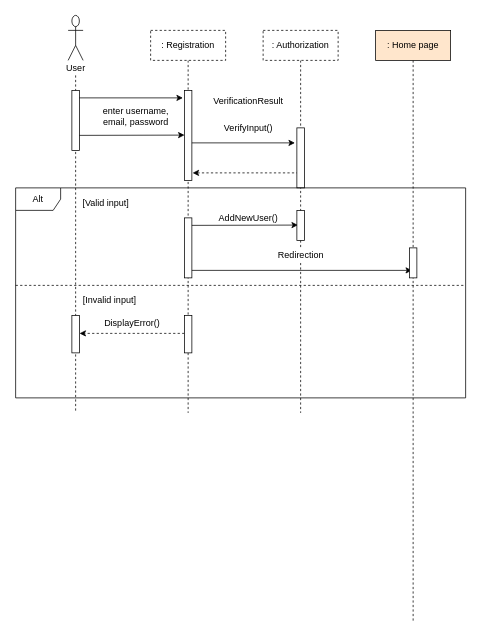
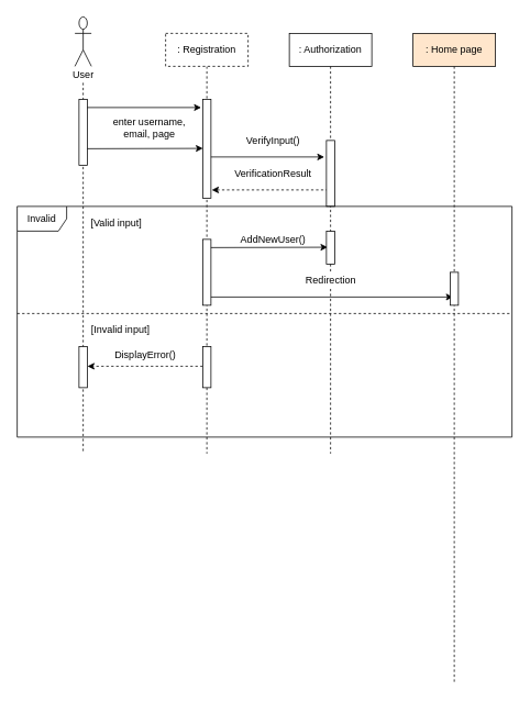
  <mxCell id="0" />
  <mxCell id="1" parent="0" />
  <mxCell id="2" style="edgeStyle=orthogonalEdgeStyle;rounded=0;orthogonalLoop=1;jettySize=auto;html=1;endArrow=none;endFill=0;dashed=1;" edge="1" parent="1" source="36"><mxGeometry relative="1" as="geometry"><mxPoint x="100" y="550" as="targetPoint" /><mxPoint x="99.5" y="-150.5" as="sourcePoint" /><Array as="points" /></mxGeometry></mxCell>
  <mxCell id="3" value="" style="shape=umlActor;verticalLabelPosition=bottom;verticalAlign=top;html=1;outlineConnect=0;" vertex="1" parent="1"><mxGeometry x="90" y="20" width="20" height="60" as="geometry" /></mxCell>
  <mxCell id="4" style="edgeStyle=orthogonalEdgeStyle;rounded=0;orthogonalLoop=1;jettySize=auto;html=1;endArrow=none;endFill=0;dashed=1;" edge="1" parent="1" source="5"><mxGeometry relative="1" as="geometry"><mxPoint x="250" y="550" as="targetPoint" /></mxGeometry></mxCell>
  <mxCell id="5" value=": Registration" style="rounded=0;whiteSpace=wrap;html=1;dashed=1;" vertex="1" parent="1"><mxGeometry x="200" y="40" width="100" height="40" as="geometry" /></mxCell>
  <mxCell id="6" style="edgeStyle=orthogonalEdgeStyle;rounded=0;orthogonalLoop=1;jettySize=auto;html=1;endArrow=none;endFill=0;dashed=1;" edge="1" parent="1" source="7"><mxGeometry relative="1" as="geometry"><mxPoint x="550" y="830" as="targetPoint" /><Array as="points"><mxPoint x="550" y="811" /></Array></mxGeometry></mxCell>
  <mxCell id="7" value=": Home page" style="rounded=0;whiteSpace=wrap;html=1;fillColor=#ffe6cc;" vertex="1" parent="1"><mxGeometry x="500" y="40" width="100" height="40" as="geometry" /></mxCell>
  <mxCell id="8" style="edgeStyle=orthogonalEdgeStyle;rounded=0;orthogonalLoop=1;jettySize=auto;html=1;endArrow=none;endFill=0;dashed=1;" edge="1" parent="1" source="9"><mxGeometry relative="1" as="geometry"><mxPoint x="400" y="550" as="targetPoint" /></mxGeometry></mxCell>
- <mxCell id="9" value=": Authorization" style="rounded=0;whiteSpace=wrap;html=1;dashed=1;" vertex="1" parent="1"><mxGeometry x="350" y="40" width="100" height="40" as="geometry" /></mxCell>
+ <mxCell id="9" value=": Authorization" style="rounded=0;whiteSpace=wrap;html=1;" vertex="1" parent="1"><mxGeometry x="350" y="40" width="100" height="40" as="geometry" /></mxCell>
  <mxCell id="10" value="" style="endArrow=classic;html=1;" edge="1" parent="1"><mxGeometry width="50" height="50" relative="1" as="geometry"><mxPoint x="100" y="130" as="sourcePoint" /><mxPoint x="243" y="130" as="targetPoint" /></mxGeometry></mxCell>
  <mxCell id="11" value="" style="endArrow=classic;html=1;entryX=0.02;entryY=0.497;entryDx=0;entryDy=0;entryPerimeter=0;" edge="1" parent="1" target="23"><mxGeometry width="50" height="50" relative="1" as="geometry"><mxPoint x="100" y="180" as="sourcePoint" /><mxPoint x="250" y="180" as="targetPoint" /></mxGeometry></mxCell>
  <mxCell id="12" value="" style="endArrow=none;html=1;startArrow=classic;startFill=1;endFill=0;dashed=1;" edge="1" parent="1"><mxGeometry width="50" height="50" relative="1" as="geometry"><mxPoint x="256" y="230" as="sourcePoint" /><mxPoint x="400" y="230" as="targetPoint" /></mxGeometry></mxCell>
  <mxCell id="13" value="" style="endArrow=classic;html=1;entryX=-0.26;entryY=0.25;entryDx=0;entryDy=0;entryPerimeter=0;" edge="1" parent="1" target="24"><mxGeometry width="50" height="50" relative="1" as="geometry"><mxPoint x="250" y="190" as="sourcePoint" /><mxPoint x="400" y="190" as="targetPoint" /></mxGeometry></mxCell>
- <mxCell id="14" value="enter username,&lt;br&gt;email, password" style="text;html=1;align=center;verticalAlign=middle;resizable=0;points=[];autosize=1;strokeColor=none;" vertex="1" parent="1"><mxGeometry x="130" y="140" width="100" height="30" as="geometry" /></mxCell>
+ <mxCell id="14" value="enter username,&lt;br&gt;email, page" style="text;html=1;align=center;verticalAlign=middle;resizable=0;points=[];autosize=1;strokeColor=none;" vertex="1" parent="1"><mxGeometry x="130" y="140" width="100" height="30" as="geometry" /></mxCell>
  <mxCell id="15" value="VerifyInput()" style="text;html=1;align=center;verticalAlign=middle;resizable=0;points=[];autosize=1;strokeColor=none;" vertex="1" parent="1"><mxGeometry x="290" y="160" width="80" height="20" as="geometry" /></mxCell>
- <mxCell id="16" value="VerificationResult" style="text;html=1;align=center;verticalAlign=middle;resizable=0;points=[];autosize=1;strokeColor=none;" vertex="1" parent="1"><mxGeometry x="275" y="125" width="110" height="20" as="geometry" /></mxCell>
+ <mxCell id="16" value="VerificationResult" style="text;html=1;align=center;verticalAlign=middle;resizable=0;points=[];autosize=1;strokeColor=none;" vertex="1" parent="1"><mxGeometry x="275" y="200" width="110" height="20" as="geometry" /></mxCell>
  <mxCell id="17" value="" style="endArrow=classic;html=1;entryX=0.14;entryY=0.49;entryDx=0;entryDy=0;entryPerimeter=0;" edge="1" parent="1" target="25"><mxGeometry width="50" height="50" relative="1" as="geometry"><mxPoint x="250" y="300" as="sourcePoint" /><mxPoint x="400" y="300" as="targetPoint" /></mxGeometry></mxCell>
  <mxCell id="18" value="[Valid input]" style="text;html=1;align=center;verticalAlign=middle;resizable=0;points=[];autosize=1;strokeColor=none;" vertex="1" parent="1"><mxGeometry x="100" y="260" width="80" height="20" as="geometry" /></mxCell>
  <mxCell id="19" value="AddNewUser()" style="text;html=1;align=center;verticalAlign=middle;resizable=0;points=[];autosize=1;strokeColor=none;" vertex="1" parent="1"><mxGeometry x="285" y="280" width="90" height="20" as="geometry" /></mxCell>
  <mxCell id="20" value="" style="endArrow=classic;html=1;" edge="1" parent="1"><mxGeometry width="50" height="50" relative="1" as="geometry"><mxPoint x="251.5" y="360" as="sourcePoint" /><mxPoint x="548.5" y="360" as="targetPoint" /></mxGeometry></mxCell>
  <mxCell id="21" value="Redirection" style="text;html=1;align=center;verticalAlign=middle;resizable=0;points=[];autosize=1;fillColor=#ffffff;" vertex="1" parent="1"><mxGeometry x="360" y="330" width="80" height="20" as="geometry" /></mxCell>
  <mxCell id="22" value="" style="html=1;points=[];perimeter=orthogonalPerimeter;fillColor=#ffffff;" vertex="1" parent="1"><mxGeometry x="95" y="120" width="10" height="80" as="geometry" /></mxCell>
  <mxCell id="23" value="" style="html=1;points=[];perimeter=orthogonalPerimeter;fillColor=#ffffff;" vertex="1" parent="1"><mxGeometry x="245" y="120" width="10" height="120" as="geometry" /></mxCell>
  <mxCell id="24" value="" style="html=1;points=[];perimeter=orthogonalPerimeter;fillColor=#ffffff;" vertex="1" parent="1"><mxGeometry x="395" y="170" width="10" height="80" as="geometry" /></mxCell>
  <mxCell id="25" value="" style="html=1;points=[];perimeter=orthogonalPerimeter;fillColor=#ffffff;" vertex="1" parent="1"><mxGeometry x="395" y="280" width="10" height="40" as="geometry" /></mxCell>
  <mxCell id="26" value="" style="html=1;points=[];perimeter=orthogonalPerimeter;fillColor=#ffffff;" vertex="1" parent="1"><mxGeometry x="245" y="290" width="10" height="80" as="geometry" /></mxCell>
  <mxCell id="27" value="" style="html=1;points=[];perimeter=orthogonalPerimeter;fillColor=#ffffff;" vertex="1" parent="1"><mxGeometry x="545" y="330" width="10" height="40" as="geometry" /></mxCell>
  <mxCell id="28" value="[Invalid input]" style="text;html=1;align=center;verticalAlign=middle;resizable=0;points=[];autosize=1;strokeColor=none;" vertex="1" parent="1"><mxGeometry x="100" y="390" width="90" height="20" as="geometry" /></mxCell>
  <mxCell id="29" value="" style="html=1;points=[];perimeter=orthogonalPerimeter;fillColor=#ffffff;" vertex="1" parent="1"><mxGeometry x="95" y="420" width="10" height="50" as="geometry" /></mxCell>
  <mxCell id="30" style="edgeStyle=orthogonalEdgeStyle;rounded=0;orthogonalLoop=1;jettySize=auto;html=1;startArrow=none;startFill=0;endArrow=classic;endFill=1;entryX=1.02;entryY=0.48;entryDx=0;entryDy=0;entryPerimeter=0;dashed=1;" edge="1" parent="1" source="31" target="29"><mxGeometry relative="1" as="geometry"><mxPoint x="110" y="435" as="targetPoint" /><Array as="points"><mxPoint x="160" y="444" /><mxPoint x="160" y="444" /></Array></mxGeometry></mxCell>
  <mxCell id="31" value="" style="html=1;points=[];perimeter=orthogonalPerimeter;fillColor=#ffffff;" vertex="1" parent="1"><mxGeometry x="245" y="420" width="10" height="50" as="geometry" /></mxCell>
  <mxCell id="32" value="DisplayError()" style="text;html=1;align=center;verticalAlign=middle;resizable=0;points=[];autosize=1;strokeColor=none;" vertex="1" parent="1"><mxGeometry x="130" y="420" width="90" height="20" as="geometry" /></mxCell>
  <mxCell id="33" value="" style="endArrow=open;endFill=1;endSize=12;html=1;" edge="1" parent="1"><mxGeometry width="160" relative="1" as="geometry"><mxPoint x="25" y="389.5" as="sourcePoint" /><mxPoint x="25" y="389.5" as="targetPoint" /></mxGeometry></mxCell>
  <mxCell id="34" value="" style="endArrow=none;endFill=0;endSize=12;html=1;dashed=1;" edge="1" parent="1"><mxGeometry width="160" relative="1" as="geometry"><mxPoint y="380" as="sourcePoint" x="20" /><mxPoint x="620" y="380" as="targetPoint" /></mxGeometry></mxCell>
- <mxCell id="35" value="Alt" style="shape=umlFrame;whiteSpace=wrap;html=1;fillColor=#ffffff;" vertex="1" parent="1"><mxGeometry y="250" width="600" height="280" as="geometry" x="20" /></mxCell>
+ <mxCell id="35" value="Invalid" style="shape=umlFrame;whiteSpace=wrap;html=1;fillColor=#ffffff;" vertex="1" parent="1"><mxGeometry y="250" width="600" height="280" as="geometry" x="20" /></mxCell>
  <mxCell id="36" value="User" style="text;html=1;align=center;verticalAlign=middle;resizable=0;points=[];autosize=1;strokeColor=none;" vertex="1" parent="1"><mxGeometry x="80" y="80" width="40" height="20" as="geometry" /></mxCell>
